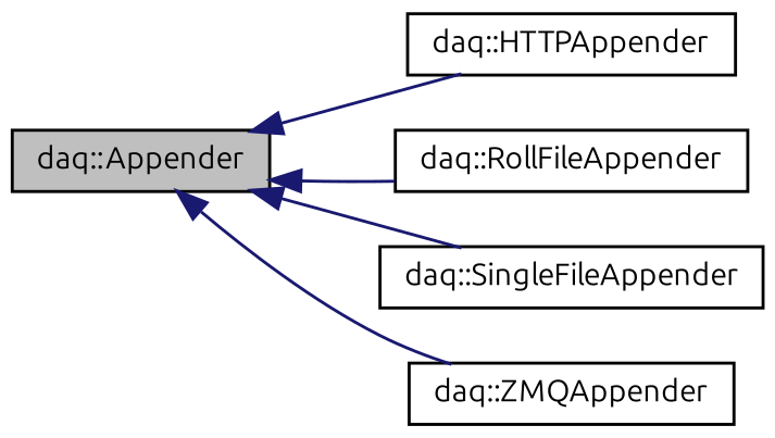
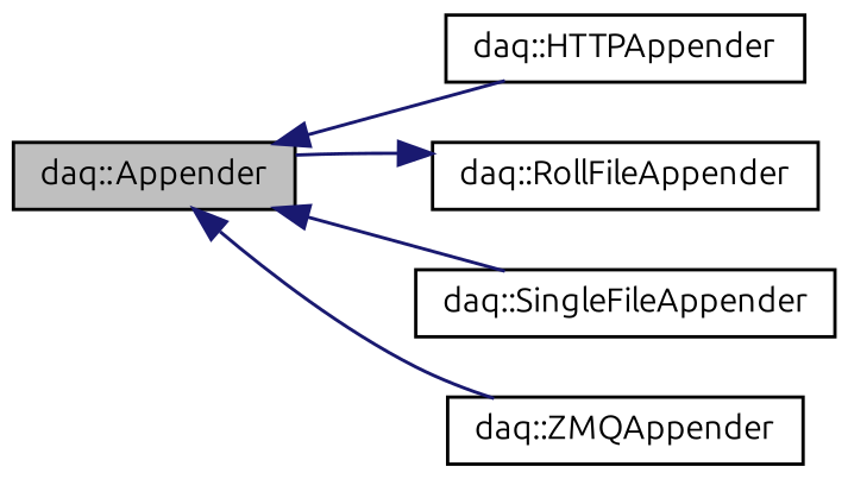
  digraph {
    fontname=Ubuntu
    rankdir=LR
    node [color=black fillcolor=white fontname=Ubuntu fontsize=10 shape=record style=filled]
    edge [color=midnightblue dir=back fontname=Ubuntu fontsize=10 labelfontname=Helvetica labelfontsize=10 style=solid]
    n1 [fillcolor=grey75 fontcolor=black height=0.2 label="daq::Appender" width=0.4]
    n2 [height=0.2 label="daq::HTTPAppender" width=0.4]
    n3 [height=0.2 label="daq::RollFileAppender" width=0.4]
    n4 [height=0.2 label="daq::SingleFileAppender" width=0.4]
    n5 [height=0.2 label="daq::ZMQAppender" width=0.4]
    n1 -> n2
-   n1 -> n3
+   n3 -> n1
    n1 -> n4
    n1 -> n5
  }
